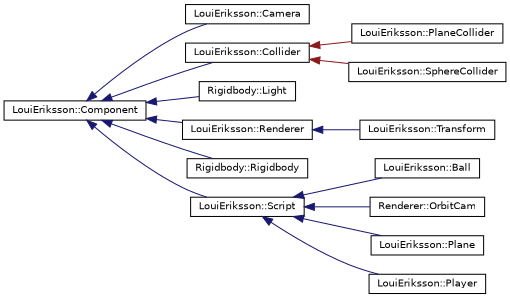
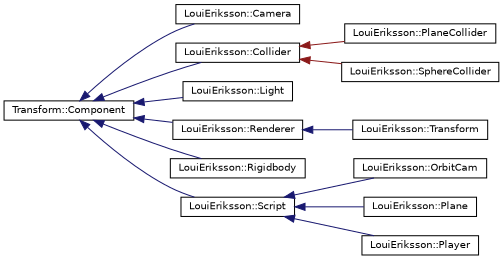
  digraph {
    rankdir=LR
    node [color=black fillcolor=white fontname=Helvetica fontsize=10 shape=record style=filled]
    edge [color=midnightblue dir=back fontname=Helvetica fontsize=10 labelfontname=Helvetica labelfontsize=10 style=solid]
-   n1 [height=0.2 label="LouiEriksson::Component" width=0.4]
+   n1 [height=0.2 label="Transform::Component" width=0.4]
    n2 [height=0.2 label="LouiEriksson::Camera" width=0.4]
    n3 [height=0.2 label="LouiEriksson::Collider" width=0.4]
-   n4 [height=0.2 label="Rigidbody::Light" width=0.4]
+   n4 [height=0.2 label="LouiEriksson::Light" width=0.4]
    n5 [height=0.2 label="LouiEriksson::Renderer" width=0.4]
-   n6 [height=0.2 label="Rigidbody::Rigidbody" width=0.4]
+   n6 [height=0.2 label="LouiEriksson::Rigidbody" width=0.4]
    n7 [height=0.2 label="LouiEriksson::Script" width=0.4]
    n8 [height=0.2 label="LouiEriksson::PlaneCollider" width=0.4]
    n9 [height=0.2 label="LouiEriksson::SphereCollider" width=0.4]
    n10 [height=0.2 label="LouiEriksson::Transform" width=0.4]
-   n11 [height=0.2 label="LouiEriksson::Ball" width=0.4]
-   n12 [height=0.2 label="Renderer::OrbitCam" width=0.4]
+   n12 [height=0.2 label="LouiEriksson::OrbitCam" width=0.4]
    n13 [height=0.2 label="LouiEriksson::Plane" width=0.4]
    n14 [height=0.2 label="LouiEriksson::Player" width=0.4]
    n1 -> n2
    n1 -> n3
    n1 -> n4
    n1 -> n5
    n1 -> n6
    n1 -> n7
    n3 -> n8 [color=firebrick4]
    n3 -> n9 [color=firebrick4]
    n5 -> n10
-   n7 -> n11
    n7 -> n12
    n7 -> n13
    n7 -> n14
  }
